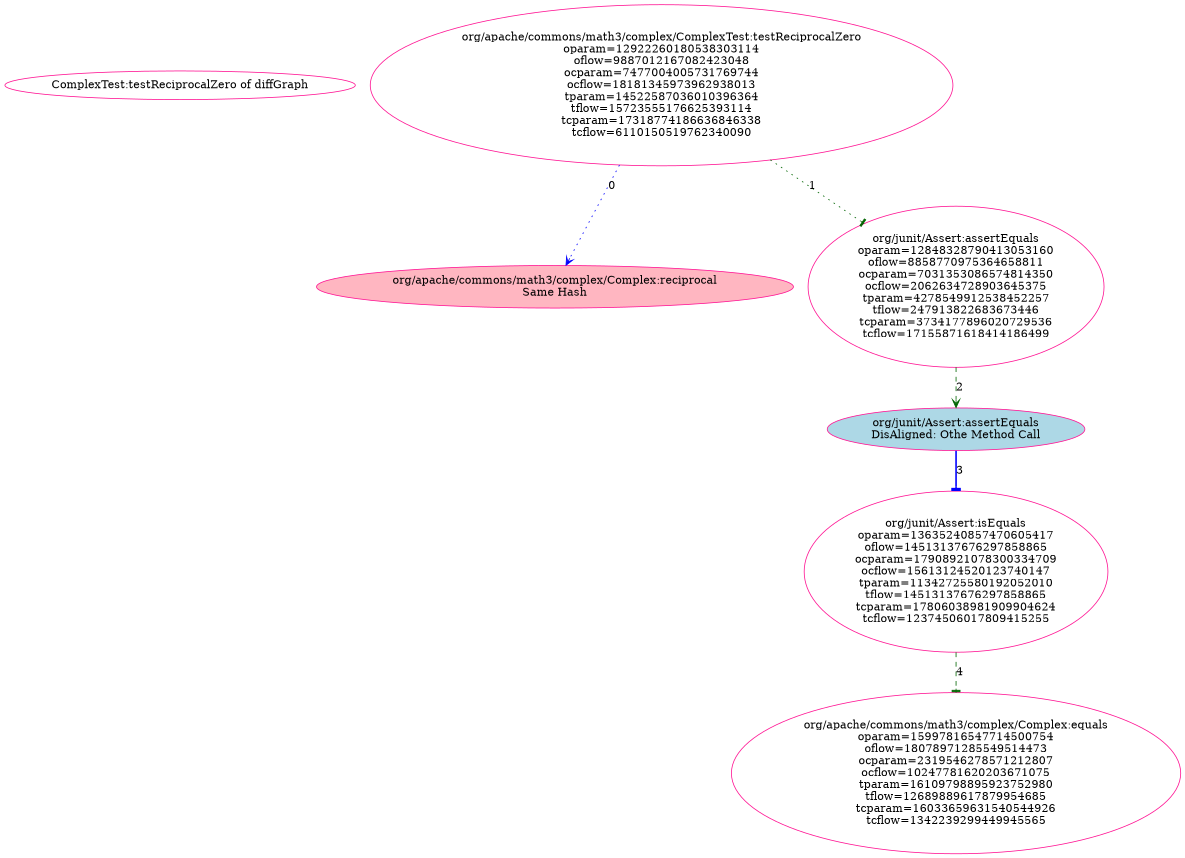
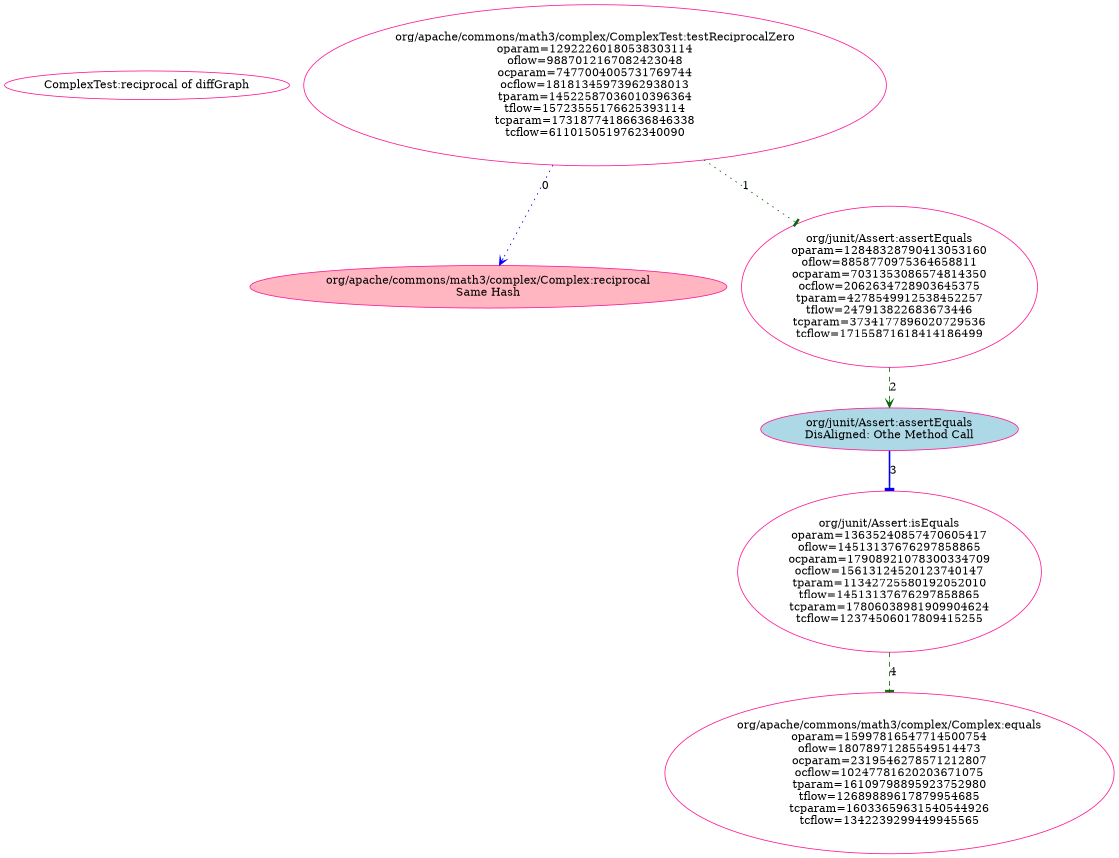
  digraph {
    node [style=filled fillcolor=white color=deeppink]
    edge [color=darkgreen style=dotted arrowhead=tee]
-   n1 [label="ComplexTest:testReciprocalZero of diffGraph"]
+   n1 [label="ComplexTest:reciprocal of diffGraph"]
    n2 [label="org/apache/commons/math3/complex/ComplexTest:testReciprocalZero\noparam=12922260180538303114\noflow=9887012167082423048\nocparam=7477004005731769744\nocflow=18181345973962938013\ntparam=14522587036010396364\ntflow=15723555176625393114\ntcparam=17318774186636846338\ntcflow=6110150519762340090"]
    n3 [label="org/apache/commons/math3/complex/Complex:reciprocal\nSame Hash" fillcolor=lightpink]
    n4 [label="org/junit/Assert:assertEquals\noparam=12848328790413053160\noflow=8858770975364658811\nocparam=7031353086574814350\nocflow=2062634728903645375\ntparam=4278549912538452257\ntflow=247913822683673446\ntcparam=3734177896020729536\ntcflow=17155871618414186499"]
    n5 [label="org/junit/Assert:assertEquals\nDisAligned: Othe Method Call" fillcolor=lightblue]
    n6 [label="org/junit/Assert:isEquals\noparam=13635240857470605417\noflow=14513137676297858865\nocparam=17908921078300334709\nocflow=15613124520123740147\ntparam=11342725580192052010\ntflow=14513137676297858865\ntcparam=17806038981909904624\ntcflow=12374506017809415255"]
    n7 [label="org/apache/commons/math3/complex/Complex:equals\noparam=15997816547714500754\noflow=18078971285549514473\nocparam=2319546278571212807\nocflow=10247781620203671075\ntparam=16109798895923752980\ntflow=12689889617879954685\ntcparam=16033659631540544926\ntcflow=1342239299449945565"]
    n2 -> n3 [label=0 color=blue arrowhead=vee]
    n2 -> n4 [label=1]
    n4 -> n5 [label=2 style=dashed arrowhead=vee]
    n5 -> n6 [label=3 color=blue style=bold]
    n6 -> n7 [label=4 style=dashed]
  }
